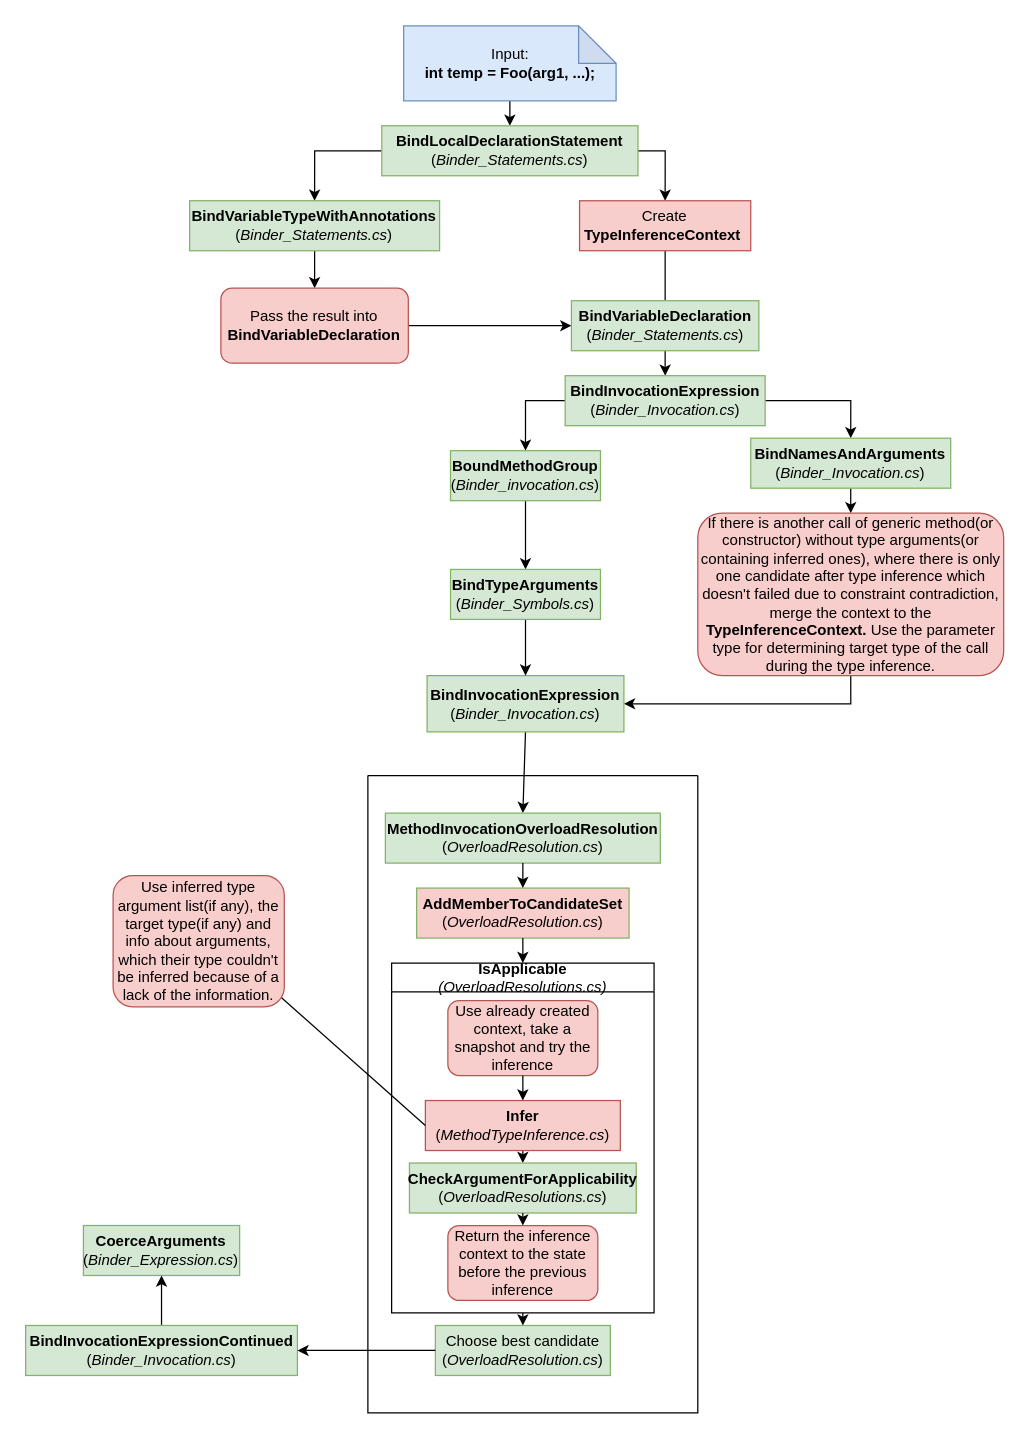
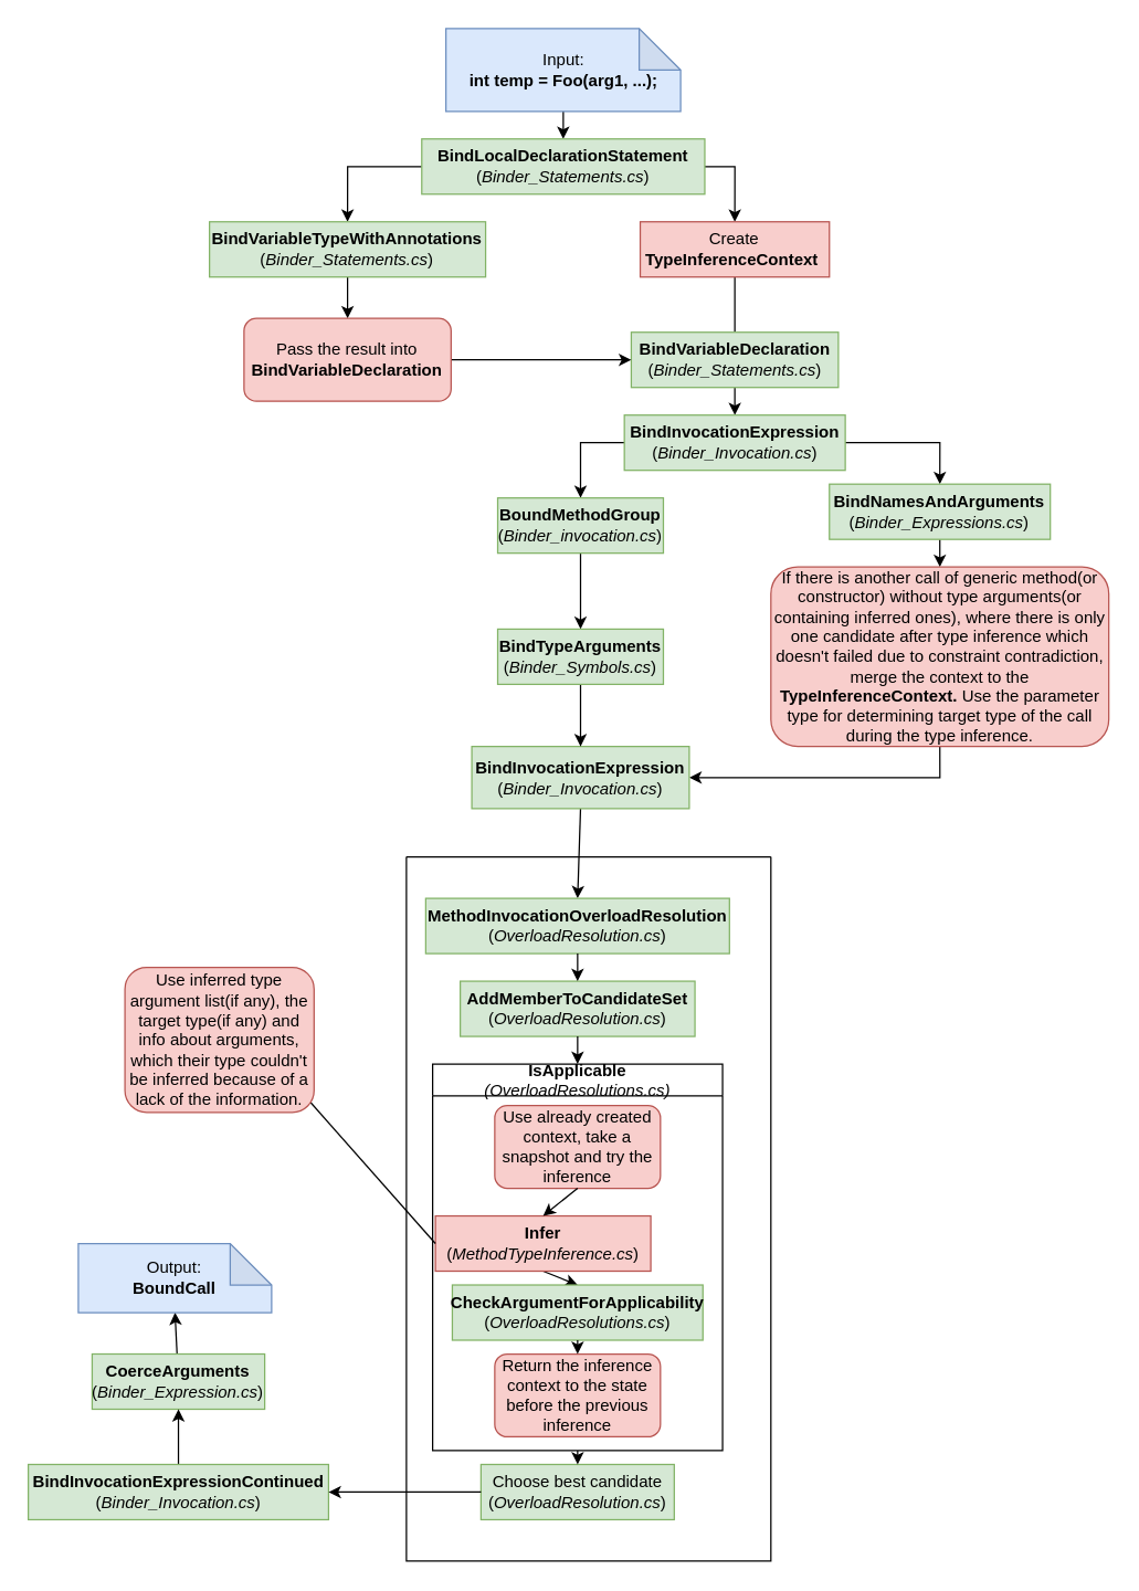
  <mxCell id="0" />
  <mxCell id="1" parent="0" />
  <mxCell id="2" style="edgeStyle=orthogonalEdgeStyle;rounded=0;orthogonalLoop=1;jettySize=auto;html=1;exitX=0.5;exitY=1;exitDx=0;exitDy=0;exitPerimeter=0;entryX=0.5;entryY=0;entryDx=0;entryDy=0;" parent="1" source="3" target="7" edge="1"><mxGeometry relative="1" as="geometry" /></mxCell>
  <mxCell id="3" value="Input:&lt;br&gt;&lt;b&gt;int temp = Foo(arg1, ...);&lt;/b&gt;" style="shape=note;whiteSpace=wrap;html=1;backgroundOutline=1;darkOpacity=0.05;fillColor=#dae8fc;strokeColor=#6c8ebf;" parent="1" vertex="1"><mxGeometry x="322.5" y="20" width="170" height="60" as="geometry" /></mxCell>
  <mxCell id="4" style="rounded=0;orthogonalLoop=1;jettySize=auto;html=1;exitX=0;exitY=0.5;exitDx=0;exitDy=0;entryX=0.5;entryY=0;entryDx=0;entryDy=0;edgeStyle=orthogonalEdgeStyle;" parent="1" source="7" target="9" edge="1"><mxGeometry relative="1" as="geometry" /></mxCell>
  <mxCell id="5" style="rounded=0;orthogonalLoop=1;jettySize=auto;html=1;exitX=0.5;exitY=1;exitDx=0;exitDy=0;entryX=0.5;entryY=0;entryDx=0;entryDy=0;endArrow=none;" parent="1" source="45" target="11" edge="1"><mxGeometry relative="1" as="geometry" /></mxCell>
  <mxCell id="6" style="rounded=0;orthogonalLoop=1;jettySize=auto;html=1;exitX=1;exitY=0.5;exitDx=0;exitDy=0;entryX=0.5;entryY=0;entryDx=0;entryDy=0;edgeStyle=orthogonalEdgeStyle;" parent="1" source="7" target="45" edge="1"><mxGeometry relative="1" as="geometry" /></mxCell>
  <mxCell id="7" value="&lt;b&gt;BindLocalDeclarationStatement&lt;/b&gt; (&lt;i&gt;Binder_Statements.cs&lt;/i&gt;)" style="rounded=0;whiteSpace=wrap;html=1;fillColor=#d5e8d4;strokeColor=#82b366;" parent="1" vertex="1"><mxGeometry x="305" y="100" width="205" height="40" as="geometry" /></mxCell>
  <mxCell id="8" style="rounded=0;orthogonalLoop=1;jettySize=auto;html=1;exitX=0.5;exitY=1;exitDx=0;exitDy=0;entryX=0.5;entryY=0;entryDx=0;entryDy=0;" parent="1" source="9" target="47" edge="1"><mxGeometry relative="1" as="geometry" /></mxCell>
  <mxCell id="9" value="&lt;b&gt;BindVariableTypeWithAnnotations&lt;/b&gt;&lt;br&gt;(&lt;i&gt;Binder_Statements.cs&lt;/i&gt;)" style="rounded=0;whiteSpace=wrap;html=1;fillColor=#d5e8d4;strokeColor=#82b366;" parent="1" vertex="1"><mxGeometry x="151.25" y="160" width="200" height="40" as="geometry" /></mxCell>
  <mxCell id="10" style="rounded=0;orthogonalLoop=1;jettySize=auto;html=1;exitX=0.5;exitY=1;exitDx=0;exitDy=0;entryX=0.5;entryY=0;entryDx=0;entryDy=0;" parent="1" source="11" target="14" edge="1"><mxGeometry relative="1" as="geometry" /></mxCell>
  <mxCell id="11" value="&lt;b&gt;BindVariableDeclaration&lt;/b&gt;&lt;br&gt;(&lt;i&gt;Binder_Statements.cs&lt;/i&gt;)" style="rounded=0;whiteSpace=wrap;html=1;fillColor=#d5e8d4;strokeColor=#82b366;" parent="1" vertex="1"><mxGeometry x="456.75" y="240" width="150" height="40" as="geometry" /></mxCell>
  <mxCell id="12" style="rounded=0;orthogonalLoop=1;jettySize=auto;html=1;exitX=0;exitY=0.5;exitDx=0;exitDy=0;entryX=0.5;entryY=0;entryDx=0;entryDy=0;edgeStyle=orthogonalEdgeStyle;" parent="1" source="14" target="16" edge="1"><mxGeometry relative="1" as="geometry" /></mxCell>
  <mxCell id="13" style="rounded=0;orthogonalLoop=1;jettySize=auto;html=1;exitX=1;exitY=0.5;exitDx=0;exitDy=0;entryX=0.5;entryY=0;entryDx=0;entryDy=0;edgeStyle=orthogonalEdgeStyle;" parent="1" source="14" target="19" edge="1"><mxGeometry relative="1" as="geometry" /></mxCell>
  <mxCell id="14" value="&lt;b&gt;BindInvocationExpression&lt;/b&gt;&lt;br&gt;(&lt;i&gt;Binder_Invocation.cs&lt;/i&gt;)" style="rounded=0;whiteSpace=wrap;html=1;fillColor=#d5e8d4;strokeColor=#82b366;" parent="1" vertex="1"><mxGeometry x="451.75" y="300" width="160" height="40" as="geometry" /></mxCell>
  <mxCell id="15" style="rounded=0;orthogonalLoop=1;jettySize=auto;html=1;exitX=0.5;exitY=1;exitDx=0;exitDy=0;entryX=0.5;entryY=0;entryDx=0;entryDy=0;" parent="1" source="16" target="23" edge="1"><mxGeometry relative="1" as="geometry" /></mxCell>
  <mxCell id="16" value="&lt;b&gt;BoundMethodGroup&lt;/b&gt;&lt;br&gt;(&lt;i&gt;Binder_invocation.cs&lt;/i&gt;)" style="rounded=0;whiteSpace=wrap;html=1;fillColor=#d5e8d4;strokeColor=#82b366;" parent="1" vertex="1"><mxGeometry x="360" y="360" width="120" height="40" as="geometry" /></mxCell>
  <mxCell id="17" style="rounded=0;orthogonalLoop=1;jettySize=auto;html=1;exitX=0.5;exitY=1;exitDx=0;exitDy=0;entryX=1;entryY=0.5;entryDx=0;entryDy=0;edgeStyle=orthogonalEdgeStyle;" parent="1" source="48" target="21" edge="1"><mxGeometry relative="1" as="geometry" /></mxCell>
  <mxCell id="18" style="rounded=0;orthogonalLoop=1;jettySize=auto;html=1;exitX=0.5;exitY=1;exitDx=0;exitDy=0;entryX=0.5;entryY=0;entryDx=0;entryDy=0;" parent="1" source="19" target="48" edge="1"><mxGeometry relative="1" as="geometry" /></mxCell>
- <mxCell id="19" value="&lt;b&gt;BindNamesAndArguments&lt;/b&gt;&lt;br&gt;(&lt;i&gt;Binder_Invocation.cs&lt;/i&gt;)" style="rounded=0;whiteSpace=wrap;html=1;fillColor=#d5e8d4;strokeColor=#82b366;" parent="1" vertex="1"><mxGeometry x="600.25" y="350" width="160" height="40" as="geometry" /></mxCell>
+ <mxCell id="19" value="&lt;b&gt;BindNamesAndArguments&lt;/b&gt;&lt;br&gt;(&lt;i&gt;Binder_Expressions.cs&lt;/i&gt;)" style="rounded=0;whiteSpace=wrap;html=1;fillColor=#d5e8d4;strokeColor=#82b366;" parent="1" vertex="1"><mxGeometry x="600.25" y="350" width="160" height="40" as="geometry" /></mxCell>
  <mxCell id="20" style="rounded=0;orthogonalLoop=1;jettySize=auto;html=1;exitX=0.5;exitY=1;exitDx=0;exitDy=0;entryX=0.5;entryY=0;entryDx=0;entryDy=0;" parent="1" source="21" target="30" edge="1"><mxGeometry relative="1" as="geometry" /></mxCell>
  <mxCell id="21" value="&lt;b&gt;BindInvocationExpression&lt;br&gt;&lt;/b&gt;(&lt;i&gt;Binder_Invocation.cs&lt;/i&gt;)" style="rounded=0;whiteSpace=wrap;html=1;fillColor=#d5e8d4;strokeColor=#82b366;" parent="1" vertex="1"><mxGeometry x="341.25" y="540" width="157.5" height="45" as="geometry" /></mxCell>
  <mxCell id="22" style="rounded=0;orthogonalLoop=1;jettySize=auto;html=1;exitX=0.5;exitY=1;exitDx=0;exitDy=0;entryX=0.5;entryY=0;entryDx=0;entryDy=0;" parent="1" source="23" target="21" edge="1"><mxGeometry relative="1" as="geometry" /></mxCell>
  <mxCell id="23" value="&lt;b&gt;BindTypeArguments&lt;/b&gt;&lt;br&gt;(&lt;i&gt;Binder_Symbols.cs&lt;/i&gt;)" style="rounded=0;whiteSpace=wrap;html=1;fillColor=#d5e8d4;strokeColor=#82b366;" parent="1" vertex="1"><mxGeometry x="360" y="455" width="120" height="40" as="geometry" /></mxCell>
+ <mxCell id="24" style="rounded=0;orthogonalLoop=1;jettySize=auto;html=1;entryX=0.5;entryY=1;entryDx=0;entryDy=0;entryPerimeter=0;" parent="1" source="25" target="28" edge="1"><mxGeometry relative="1" as="geometry"><mxPoint x="206.25" y="1030" as="sourcePoint" /><mxPoint x="206.25" y="1010" as="targetPoint" /></mxGeometry></mxCell>
  <mxCell id="25" value="&lt;b&gt;CoerceArguments&lt;/b&gt;&lt;br&gt;(&lt;i&gt;Binder_Expression.cs&lt;/i&gt;)" style="rounded=0;whiteSpace=wrap;html=1;fillColor=#d5e8d4;strokeColor=#82b366;" parent="1" vertex="1"><mxGeometry x="66.25" y="980" width="125" height="40" as="geometry" /></mxCell>
  <mxCell id="26" style="rounded=0;orthogonalLoop=1;jettySize=auto;html=1;exitX=0.5;exitY=0;exitDx=0;exitDy=0;entryX=0.5;entryY=1;entryDx=0;entryDy=0;" parent="1" source="27" target="25" edge="1"><mxGeometry relative="1" as="geometry"><mxPoint x="127.5" y="1040" as="sourcePoint" /><mxPoint x="127.5" y="1010" as="targetPoint" /></mxGeometry></mxCell>
  <mxCell id="27" value="&lt;b&gt;BindInvocationExpressionContinued&lt;br&gt;&lt;/b&gt;(&lt;i&gt;Binder_Invocation.cs&lt;/i&gt;)" style="rounded=0;whiteSpace=wrap;html=1;fillColor=#d5e8d4;strokeColor=#82b366;" parent="1" vertex="1"><mxGeometry x="20" y="1060" width="217.5" height="40" as="geometry" /></mxCell>
+ <mxCell id="28" value="Output:&lt;br&gt;&lt;b&gt;BoundCall&lt;/b&gt;" style="shape=note;whiteSpace=wrap;html=1;backgroundOutline=1;darkOpacity=0.05;fillColor=#dae8fc;strokeColor=#6c8ebf;" parent="1" vertex="1"><mxGeometry x="56.25" y="900" width="140" height="50" as="geometry" /></mxCell>
  <mxCell id="29" value="" style="swimlane;startSize=0;" parent="1" vertex="1"><mxGeometry x="293.88" y="620" width="264" height="510" as="geometry" /></mxCell>
  <mxCell id="30" value="&lt;b&gt;MethodInvocationOverloadResolution&lt;/b&gt;&lt;br&gt;(&lt;i&gt;OverloadResolution.cs&lt;/i&gt;)" style="rounded=0;whiteSpace=wrap;html=1;fillColor=#d5e8d4;strokeColor=#82b366;" parent="29" vertex="1"><mxGeometry x="14" y="30" width="220" height="40" as="geometry" /></mxCell>
- <mxCell id="31" value="&lt;b&gt;AddMemberToCandidateSet&lt;/b&gt;&lt;br&gt;(&lt;i&gt;OverloadResolution.cs&lt;/i&gt;)" style="rounded=0;whiteSpace=wrap;html=1;fillColor=#f8cecc;strokeColor=#82b366;" parent="29" vertex="1"><mxGeometry x="39" y="90" width="170" height="40" as="geometry" /></mxCell>
+ <mxCell id="31" value="&lt;b&gt;AddMemberToCandidateSet&lt;/b&gt;&lt;br&gt;(&lt;i&gt;OverloadResolution.cs&lt;/i&gt;)" style="rounded=0;whiteSpace=wrap;html=1;fillColor=#d5e8d4;strokeColor=#82b366;" parent="29" vertex="1"><mxGeometry x="39" y="90" width="170" height="40" as="geometry" /></mxCell>
  <mxCell id="32" style="rounded=0;orthogonalLoop=1;jettySize=auto;html=1;exitX=0.5;exitY=1;exitDx=0;exitDy=0;entryX=0.5;entryY=0;entryDx=0;entryDy=0;" parent="29" source="30" target="31" edge="1"><mxGeometry relative="1" as="geometry" /></mxCell>
  <mxCell id="33" value="IsApplicable&lt;br&gt;&lt;i style=&quot;font-weight: normal;&quot;&gt;(OverloadResolutions.cs)&lt;/i&gt;" style="swimlane;whiteSpace=wrap;html=1;" parent="29" vertex="1"><mxGeometry x="19" y="150" width="210" height="280" as="geometry" /></mxCell>
  <mxCell id="34" style="rounded=0;orthogonalLoop=1;jettySize=auto;html=1;exitX=0.5;exitY=1;exitDx=0;exitDy=0;entryX=0.5;entryY=0;entryDx=0;entryDy=0;" parent="33" source="35" target="36" edge="1"><mxGeometry relative="1" as="geometry" /></mxCell>
- <mxCell id="35" value="&lt;b&gt;Infer&lt;/b&gt;&lt;br&gt;(&lt;i&gt;MethodTypeInference.cs&lt;/i&gt;)" style="rounded=0;whiteSpace=wrap;html=1;fillColor=#f8cecc;strokeColor=#b85450;" parent="33" vertex="1"><mxGeometry x="27" y="110" width="156" height="40" as="geometry" /></mxCell>
+ <mxCell id="35" value="&lt;b&gt;Infer&lt;/b&gt;&lt;br&gt;(&lt;i&gt;MethodTypeInference.cs&lt;/i&gt;)" style="rounded=0;whiteSpace=wrap;html=1;fillColor=#f8cecc;strokeColor=#b85450;" parent="33" vertex="1"><mxGeometry x="2" y="110" width="156" height="40" as="geometry" /></mxCell>
  <mxCell id="36" value="&lt;b&gt;CheckArgumentForApplicability&lt;/b&gt;&lt;br&gt;(&lt;i&gt;OverloadResolutions.cs&lt;/i&gt;)" style="rounded=0;whiteSpace=wrap;html=1;fillColor=#d5e8d4;strokeColor=#82b366;" parent="33" vertex="1"><mxGeometry x="14.25" y="160" width="181.5" height="40" as="geometry" /></mxCell>
  <mxCell id="37" value="Return the inference context to the state before the previous inference" style="rounded=1;whiteSpace=wrap;html=1;fillColor=#f8cecc;strokeColor=#b85450;" parent="33" vertex="1"><mxGeometry x="45" y="210" width="120" height="60" as="geometry" /></mxCell>
  <mxCell id="38" style="rounded=0;orthogonalLoop=1;jettySize=auto;html=1;exitX=0.5;exitY=1;exitDx=0;exitDy=0;entryX=0.5;entryY=0;entryDx=0;entryDy=0;" parent="33" source="36" target="37" edge="1"><mxGeometry relative="1" as="geometry" /></mxCell>
  <mxCell id="39" value="Use already created context, take a snapshot and try the inference" style="rounded=1;whiteSpace=wrap;html=1;fillColor=#f8cecc;strokeColor=#b85450;" parent="33" vertex="1"><mxGeometry x="45" y="30" width="120" height="60" as="geometry" /></mxCell>
  <mxCell id="40" style="rounded=0;orthogonalLoop=1;jettySize=auto;html=1;exitX=0.5;exitY=1;exitDx=0;exitDy=0;entryX=0.5;entryY=0;entryDx=0;entryDy=0;" parent="33" source="39" target="35" edge="1"><mxGeometry relative="1" as="geometry" /></mxCell>
  <mxCell id="41" style="rounded=0;orthogonalLoop=1;jettySize=auto;html=1;exitX=0.5;exitY=1;exitDx=0;exitDy=0;entryX=0.5;entryY=0;entryDx=0;entryDy=0;" parent="29" source="31" target="33" edge="1"><mxGeometry relative="1" as="geometry"><mxPoint x="474" y="290" as="targetPoint" /></mxGeometry></mxCell>
  <mxCell id="42" value="Choose best candidate&lt;br&gt;(&lt;i&gt;OverloadResolution.cs&lt;/i&gt;)" style="rounded=0;whiteSpace=wrap;html=1;fillColor=#d5e8d4;strokeColor=#82b366;" parent="29" vertex="1"><mxGeometry x="54" y="440" width="140" height="40" as="geometry" /></mxCell>
  <mxCell id="43" style="rounded=0;orthogonalLoop=1;jettySize=auto;html=1;exitX=0.5;exitY=1;exitDx=0;exitDy=0;entryX=0.5;entryY=0;entryDx=0;entryDy=0;" parent="29" source="33" target="42" edge="1"><mxGeometry relative="1" as="geometry" /></mxCell>
  <mxCell id="44" style="rounded=0;orthogonalLoop=1;jettySize=auto;html=1;entryX=1;entryY=0.5;entryDx=0;entryDy=0;exitX=0;exitY=0.5;exitDx=0;exitDy=0;" parent="1" source="42" target="27" edge="1"><mxGeometry relative="1" as="geometry"><mxPoint x="358.75" y="1080" as="targetPoint" /><mxPoint x="495.25" y="1100" as="sourcePoint" /></mxGeometry></mxCell>
  <mxCell id="45" value="Create &lt;b&gt;TypeInferenceContext&lt;/b&gt;&amp;nbsp;" style="rounded=0;whiteSpace=wrap;html=1;fillColor=#f8cecc;strokeColor=#b85450;" parent="1" vertex="1"><mxGeometry x="463.25" y="160" width="137" height="40" as="geometry" /></mxCell>
  <mxCell id="46" style="rounded=0;orthogonalLoop=1;jettySize=auto;html=1;exitX=1;exitY=0.5;exitDx=0;exitDy=0;entryX=0;entryY=0.5;entryDx=0;entryDy=0;" parent="1" target="11" edge="1" source="47"><mxGeometry relative="1" as="geometry"><mxPoint x="365.25" y="240" as="sourcePoint" /></mxGeometry></mxCell>
  <mxCell id="47" value="Pass the result into &lt;b&gt;BindVariableDeclaration&lt;/b&gt;" style="rounded=1;whiteSpace=wrap;html=1;fillColor=#f8cecc;strokeColor=#b85450;" parent="1" vertex="1"><mxGeometry x="176.25" y="230" width="150" height="60" as="geometry" /></mxCell>
  <mxCell id="48" value="If there is another call of generic method(or constructor) without type arguments(or containing inferred ones), where there is only one candidate after type inference which doesn't failed due to constraint contradiction, merge the context to the &lt;b&gt;TypeInferenceContext.&lt;/b&gt;&amp;nbsp;Use the parameter type for determining target type of the call during the type inference." style="rounded=1;whiteSpace=wrap;html=1;fillColor=#f8cecc;strokeColor=#b85450;" parent="1" vertex="1"><mxGeometry x="557.88" y="410" width="244.75" height="130" as="geometry" /></mxCell>
  <mxCell id="49" style="rounded=0;orthogonalLoop=1;jettySize=auto;html=1;exitX=0.971;exitY=0.916;exitDx=0;exitDy=0;entryX=0;entryY=0.5;entryDx=0;entryDy=0;endArrow=none;endFill=0;exitPerimeter=0;" parent="1" source="50" target="35" edge="1"><mxGeometry relative="1" as="geometry" /></mxCell>
  <mxCell id="50" value="Use inferred type argument list(if any), the target type(if any) and info about arguments, which their type couldn't be inferred because of a lack of the information." style="rounded=1;whiteSpace=wrap;html=1;fillColor=#f8cecc;strokeColor=#b85450;" parent="1" vertex="1"><mxGeometry x="90" y="700" width="137" height="105" as="geometry" /></mxCell>
